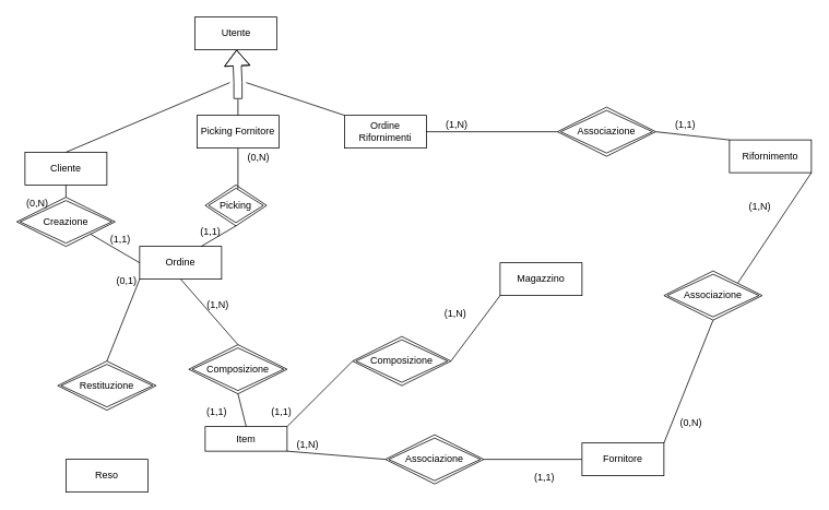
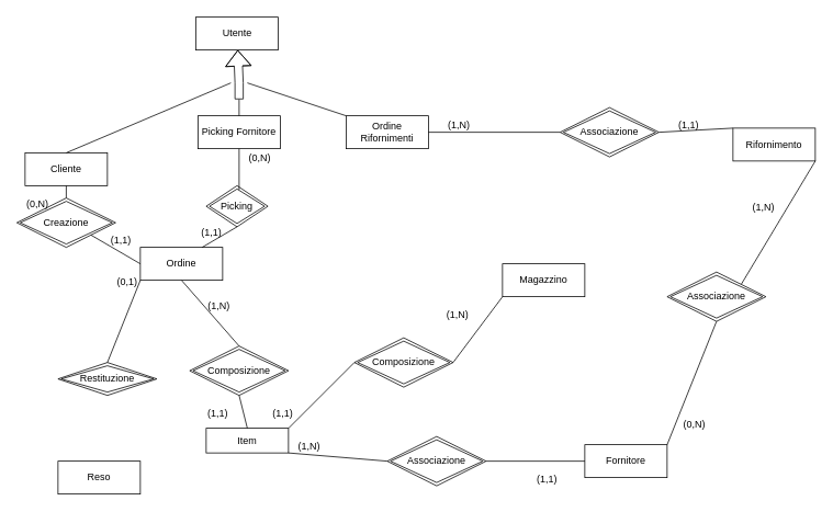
  <mxCell id="0" />
  <mxCell id="1" parent="0" />
  <mxCell id="2" value="" style="shape=flexArrow;endArrow=classic;html=1;rounded=0;" edge="1" parent="1" source="54"><mxGeometry width="50" height="50" relative="1" as="geometry"><mxPoint x="290" y="120" as="sourcePoint" /><mxPoint x="290" y="60" as="targetPoint" /><Array as="points" /></mxGeometry></mxCell>
  <mxCell id="3" value="Cliente" style="whiteSpace=wrap;html=1;align=center;" vertex="1" parent="1"><mxGeometry x="30" y="185" width="100" height="40" as="geometry" /></mxCell>
  <mxCell id="4" value="Picking Fornitore" style="whiteSpace=wrap;html=1;align=center;" vertex="1" parent="1"><mxGeometry x="240" y="140" width="100" height="40" as="geometry" /></mxCell>
  <mxCell id="5" value="Ordine Rifornimenti" style="whiteSpace=wrap;html=1;align=center;" vertex="1" parent="1"><mxGeometry x="420" y="140" width="100" height="40" as="geometry" /></mxCell>
  <mxCell id="6" value="Creazione" style="shape=rhombus;double=1;perimeter=rhombusPerimeter;whiteSpace=wrap;html=1;align=center;" vertex="1" parent="1"><mxGeometry x="20" y="240" width="120" height="60" as="geometry" /></mxCell>
  <mxCell id="7" value="Ordine" style="whiteSpace=wrap;html=1;align=center;" vertex="1" parent="1"><mxGeometry x="170" y="300" width="100" height="40" as="geometry" /></mxCell>
  <mxCell id="8" value="" style="endArrow=none;html=1;rounded=0;entryX=0.5;entryY=0;entryDx=0;entryDy=0;exitX=0.5;exitY=1;exitDx=0;exitDy=0;" edge="1" parent="1" source="3" target="6"><mxGeometry relative="1" as="geometry"><mxPoint x="130" y="190" as="sourcePoint" /><mxPoint x="400" y="130" as="targetPoint" /></mxGeometry></mxCell>
  <mxCell id="9" value="(0,N)" style="resizable=0;html=1;whiteSpace=wrap;align=left;verticalAlign=bottom;" connectable="0" vertex="1" parent="8"><mxGeometry x="-1" relative="1" as="geometry"><mxPoint x="-50" y="30" as="offset" /></mxGeometry></mxCell>
  <mxCell id="10" value="" style="endArrow=none;html=1;rounded=0;exitX=1;exitY=1;exitDx=0;exitDy=0;entryX=0;entryY=0.5;entryDx=0;entryDy=0;" edge="1" parent="1" source="6" target="7"><mxGeometry relative="1" as="geometry"><mxPoint x="140" y="190" as="sourcePoint" /><mxPoint x="140" y="230" as="targetPoint" /></mxGeometry></mxCell>
  <mxCell id="11" value="(1,1)" style="resizable=0;html=1;whiteSpace=wrap;align=right;verticalAlign=bottom;" connectable="0" vertex="1" parent="10"><mxGeometry x="1" relative="1" as="geometry"><mxPoint x="-10" y="-20" as="offset" /></mxGeometry></mxCell>
  <mxCell id="12" value="" style="endArrow=none;html=1;rounded=0;exitX=0.5;exitY=0;exitDx=0;exitDy=0;" edge="1" parent="1" source="3"><mxGeometry relative="1" as="geometry"><mxPoint x="200" y="260" as="sourcePoint" /><mxPoint x="280" y="100" as="targetPoint" /></mxGeometry></mxCell>
  <mxCell id="13" value="" style="endArrow=none;html=1;rounded=0;exitX=0.5;exitY=0;exitDx=0;exitDy=0;" edge="1" parent="1" source="4"><mxGeometry relative="1" as="geometry"><mxPoint x="210" y="270" as="sourcePoint" /><mxPoint x="290" y="120" as="targetPoint" /></mxGeometry></mxCell>
  <mxCell id="14" value="" style="endArrow=none;html=1;rounded=0;entryX=0;entryY=0;entryDx=0;entryDy=0;" edge="1" parent="1" target="5"><mxGeometry relative="1" as="geometry"><mxPoint x="300" y="100" as="sourcePoint" /><mxPoint x="280" y="280" as="targetPoint" /></mxGeometry></mxCell>
  <mxCell id="15" value="Item" style="whiteSpace=wrap;html=1;align=center;" vertex="1" parent="1"><mxGeometry x="250" y="520" width="100" height="30" as="geometry" /></mxCell>
  <mxCell id="16" value="Composizione" style="shape=rhombus;double=1;perimeter=rhombusPerimeter;whiteSpace=wrap;html=1;align=center;" vertex="1" parent="1"><mxGeometry x="230" y="420" width="120" height="60" as="geometry" /></mxCell>
  <mxCell id="17" value="" style="endArrow=none;html=1;rounded=0;exitX=0.5;exitY=1;exitDx=0;exitDy=0;entryX=0.5;entryY=0;entryDx=0;entryDy=0;" edge="1" parent="1" source="7" target="16"><mxGeometry relative="1" as="geometry"><mxPoint x="140" y="190" as="sourcePoint" /><mxPoint x="140" y="230" as="targetPoint" /></mxGeometry></mxCell>
  <mxCell id="18" value="(1,N)" style="resizable=0;html=1;whiteSpace=wrap;align=right;verticalAlign=bottom;" connectable="0" vertex="1" parent="17"><mxGeometry x="1" relative="1" as="geometry"><mxPoint x="-10" y="-40" as="offset" /></mxGeometry></mxCell>
  <mxCell id="19" value="" style="endArrow=none;html=1;rounded=0;exitX=0.5;exitY=1;exitDx=0;exitDy=0;entryX=0.5;entryY=0;entryDx=0;entryDy=0;" edge="1" parent="1" source="16" target="15"><mxGeometry relative="1" as="geometry"><mxPoint x="150" y="200" as="sourcePoint" /><mxPoint x="150" y="240" as="targetPoint" /></mxGeometry></mxCell>
- <mxCell id="20" value="Reso" style="whiteSpace=wrap;html=1;align=center;" vertex="1" parent="1"><mxGeometry x="80" y="560" width="100" height="40" as="geometry" /></mxCell>
- <mxCell id="21" value="Restituzione" style="shape=rhombus;double=1;perimeter=rhombusPerimeter;whiteSpace=wrap;html=1;align=center;" vertex="1" parent="1"><mxGeometry x="70" y="440" width="120" height="60" as="geometry" /></mxCell>
+ <mxCell id="20" value="Reso" style="whiteSpace=wrap;html=1;align=center;" vertex="1" parent="1"><mxGeometry x="70" y="560" width="100" height="40" as="geometry" /></mxCell>
+ <mxCell id="21" value="Restituzione" style="shape=rhombus;double=1;perimeter=rhombusPerimeter;whiteSpace=wrap;html=1;align=center;" vertex="1" parent="1"><mxGeometry x="70" y="440" width="120" height="40" as="geometry" /></mxCell>
  <mxCell id="22" value="" style="endArrow=none;html=1;rounded=0;exitX=0;exitY=1;exitDx=0;exitDy=0;entryX=0.5;entryY=0;entryDx=0;entryDy=0;" edge="1" parent="1" source="7" target="21"><mxGeometry relative="1" as="geometry"><mxPoint x="320" y="280" as="sourcePoint" /><mxPoint x="320" y="310" as="targetPoint" /></mxGeometry></mxCell>
  <mxCell id="23" value="(0,1)" style="resizable=0;html=1;whiteSpace=wrap;align=left;verticalAlign=bottom;" connectable="0" vertex="1" parent="22"><mxGeometry x="-1" relative="1" as="geometry"><mxPoint x="-30" y="10" as="offset" /></mxGeometry></mxCell>
  <mxCell id="24" value="Fornitore" style="whiteSpace=wrap;html=1;align=center;" vertex="1" parent="1"><mxGeometry x="710" y="540" width="100" height="40" as="geometry" /></mxCell>
  <mxCell id="25" value="Associazione" style="shape=rhombus;double=1;perimeter=rhombusPerimeter;whiteSpace=wrap;html=1;align=center;" vertex="1" parent="1"><mxGeometry x="470" y="530" width="120" height="60" as="geometry" /></mxCell>
  <mxCell id="26" value="" style="endArrow=none;html=1;rounded=0;exitX=1;exitY=1;exitDx=0;exitDy=0;entryX=0;entryY=0.5;entryDx=0;entryDy=0;" edge="1" parent="1" source="15" target="25"><mxGeometry relative="1" as="geometry"><mxPoint x="320" y="370" as="sourcePoint" /><mxPoint x="320" y="430" as="targetPoint" /><Array as="points" /></mxGeometry></mxCell>
  <mxCell id="27" value="(1,1)" style="resizable=0;html=1;whiteSpace=wrap;align=left;verticalAlign=bottom;" connectable="0" vertex="1" parent="26"><mxGeometry x="-1" relative="1" as="geometry"><mxPoint x="-100" y="-40" as="offset" /></mxGeometry></mxCell>
  <mxCell id="28" value="Magazzino" style="whiteSpace=wrap;html=1;align=center;" vertex="1" parent="1"><mxGeometry x="610" y="320" width="100" height="40" as="geometry" /></mxCell>
  <mxCell id="29" value="Composizione" style="shape=rhombus;double=1;perimeter=rhombusPerimeter;whiteSpace=wrap;html=1;align=center;" vertex="1" parent="1"><mxGeometry x="430" y="410" width="120" height="60" as="geometry" /></mxCell>
  <mxCell id="30" value="" style="endArrow=none;html=1;rounded=0;exitX=1;exitY=0;exitDx=0;exitDy=0;entryX=0;entryY=0.5;entryDx=0;entryDy=0;" edge="1" parent="1" source="15" target="29"><mxGeometry relative="1" as="geometry"><mxPoint x="370" y="470" as="sourcePoint" /><mxPoint x="450" y="530" as="targetPoint" /><Array as="points" /></mxGeometry></mxCell>
  <mxCell id="31" value="(1,N)" style="resizable=0;html=1;whiteSpace=wrap;align=left;verticalAlign=bottom;" connectable="0" vertex="1" parent="30"><mxGeometry x="-1" relative="1" as="geometry"><mxPoint x="10" y="30" as="offset" /></mxGeometry></mxCell>
  <mxCell id="32" value="" style="endArrow=none;html=1;rounded=0;exitX=1;exitY=0.5;exitDx=0;exitDy=0;entryX=0;entryY=1;entryDx=0;entryDy=0;" edge="1" parent="1" source="29" target="28"><mxGeometry relative="1" as="geometry"><mxPoint x="370" y="430" as="sourcePoint" /><mxPoint x="460" y="390" as="targetPoint" /><Array as="points" /></mxGeometry></mxCell>
  <mxCell id="33" value="(1,N)" style="resizable=0;html=1;whiteSpace=wrap;align=right;verticalAlign=bottom;" connectable="0" vertex="1" parent="32"><mxGeometry x="1" relative="1" as="geometry"><mxPoint x="-40" y="30" as="offset" /></mxGeometry></mxCell>
- <mxCell id="34" value="Rifornimento" style="whiteSpace=wrap;html=1;align=center;" vertex="1" parent="1"><mxGeometry x="890" y="170" width="100" height="40" as="geometry" /></mxCell>
+ <mxCell id="34" value="Rifornimento" style="whiteSpace=wrap;html=1;align=center;" vertex="1" parent="1"><mxGeometry x="890" y="155" width="100" height="40" as="geometry" /></mxCell>
  <mxCell id="35" value="" style="endArrow=none;html=1;rounded=0;entryX=0;entryY=0;entryDx=0;entryDy=0;exitX=1;exitY=0.5;exitDx=0;exitDy=0;" edge="1" parent="1" source="49" target="34"><mxGeometry relative="1" as="geometry"><mxPoint x="310" y="110" as="sourcePoint" /><mxPoint x="430" y="150" as="targetPoint" /></mxGeometry></mxCell>
  <mxCell id="36" value="" style="endArrow=none;html=1;rounded=0;exitX=0.5;exitY=1;exitDx=0;exitDy=0;entryX=1;entryY=0;entryDx=0;entryDy=0;" edge="1" parent="1" source="47" target="24"><mxGeometry relative="1" as="geometry"><mxPoint x="560" y="200" as="sourcePoint" /><mxPoint x="690" y="430" as="targetPoint" /><Array as="points" /></mxGeometry></mxCell>
  <mxCell id="37" value="Picking" style="shape=rhombus;double=1;perimeter=rhombusPerimeter;whiteSpace=wrap;html=1;align=center;" vertex="1" parent="1"><mxGeometry x="250" y="225" width="75" height="50" as="geometry" /></mxCell>
  <mxCell id="38" value="" style="endArrow=none;html=1;rounded=0;exitX=0.5;exitY=1;exitDx=0;exitDy=0;" edge="1" parent="1" source="4"><mxGeometry relative="1" as="geometry"><mxPoint x="300" y="490" as="sourcePoint" /><mxPoint x="290" y="230" as="targetPoint" /></mxGeometry></mxCell>
  <mxCell id="39" value="(0,N)" style="resizable=0;html=1;whiteSpace=wrap;align=left;verticalAlign=bottom;" connectable="0" vertex="1" parent="38"><mxGeometry x="-1" relative="1" as="geometry"><mxPoint x="10" y="20" as="offset" /></mxGeometry></mxCell>
  <mxCell id="40" value="" style="endArrow=none;html=1;rounded=0;exitX=0.5;exitY=1;exitDx=0;exitDy=0;entryX=0.75;entryY=0;entryDx=0;entryDy=0;" edge="1" parent="1" source="37" target="7"><mxGeometry relative="1" as="geometry"><mxPoint x="310" y="500" as="sourcePoint" /><mxPoint x="320" y="540" as="targetPoint" /></mxGeometry></mxCell>
  <mxCell id="41" value="(1,1)" style="resizable=0;html=1;whiteSpace=wrap;align=right;verticalAlign=bottom;" connectable="0" vertex="1" parent="40"><mxGeometry x="1" relative="1" as="geometry"><mxPoint x="25" y="-10" as="offset" /></mxGeometry></mxCell>
  <mxCell id="42" value="" style="endArrow=none;html=1;rounded=0;exitX=1;exitY=0.5;exitDx=0;exitDy=0;entryX=0;entryY=0.5;entryDx=0;entryDy=0;" edge="1" parent="1" source="25" target="24"><mxGeometry relative="1" as="geometry"><mxPoint x="360" y="570" as="sourcePoint" /><mxPoint x="550" y="640" as="targetPoint" /><Array as="points" /></mxGeometry></mxCell>
  <mxCell id="43" value="(1,1)" style="resizable=0;html=1;whiteSpace=wrap;align=left;verticalAlign=bottom;" connectable="0" vertex="1" parent="1"><mxGeometry x="650" y="590" as="geometry" /></mxCell>
  <mxCell id="44" value="(0,N)" style="resizable=0;html=1;whiteSpace=wrap;align=left;verticalAlign=bottom;" connectable="0" vertex="1" parent="1"><mxGeometry x="840" y="500" as="geometry"><mxPoint x="-12" y="24" as="offset" /></mxGeometry></mxCell>
  <mxCell id="45" value="(1,N)" style="resizable=0;html=1;whiteSpace=wrap;align=left;verticalAlign=bottom;" connectable="0" vertex="1" parent="1"><mxGeometry x="830" y="260" as="geometry"><mxPoint x="82" as="offset" /></mxGeometry></mxCell>
  <mxCell id="46" value="" style="endArrow=none;html=1;rounded=0;exitX=1;exitY=1;exitDx=0;exitDy=0;entryX=1;entryY=0;entryDx=0;entryDy=0;" edge="1" parent="1" source="34" target="47"><mxGeometry relative="1" as="geometry"><mxPoint x="720" y="120" as="sourcePoint" /><mxPoint x="940" y="680" as="targetPoint" /><Array as="points" /></mxGeometry></mxCell>
  <mxCell id="47" value="Associazione" style="shape=rhombus;double=1;perimeter=rhombusPerimeter;whiteSpace=wrap;html=1;align=center;" vertex="1" parent="1"><mxGeometry x="810" y="330" width="120" height="60" as="geometry" /></mxCell>
  <mxCell id="48" value="" style="endArrow=none;html=1;rounded=0;entryX=0;entryY=0.5;entryDx=0;entryDy=0;exitX=1;exitY=0.5;exitDx=0;exitDy=0;" edge="1" parent="1" source="5" target="49"><mxGeometry relative="1" as="geometry"><mxPoint x="520" y="160" as="sourcePoint" /><mxPoint x="800" y="60" as="targetPoint" /></mxGeometry></mxCell>
  <mxCell id="49" value="Associazione" style="shape=rhombus;double=1;perimeter=rhombusPerimeter;whiteSpace=wrap;html=1;align=center;" vertex="1" parent="1"><mxGeometry x="680" y="130" width="120" height="60" as="geometry" /></mxCell>
  <mxCell id="50" value="(1,N)" style="resizable=0;html=1;whiteSpace=wrap;align=left;verticalAlign=bottom;" connectable="0" vertex="1" parent="1"><mxGeometry x="460" y="160" as="geometry"><mxPoint x="82" as="offset" /></mxGeometry></mxCell>
  <mxCell id="51" value="(1,1)" style="resizable=0;html=1;whiteSpace=wrap;align=left;verticalAlign=bottom;" connectable="0" vertex="1" parent="1"><mxGeometry x="740" y="160" as="geometry"><mxPoint x="82" as="offset" /></mxGeometry></mxCell>
  <mxCell id="52" value="(1,1)" style="resizable=0;html=1;whiteSpace=wrap;align=left;verticalAlign=bottom;" connectable="0" vertex="1" parent="1"><mxGeometry x="329" y="510" as="geometry" /></mxCell>
  <mxCell id="53" value="" style="shape=flexArrow;endArrow=classic;html=1;rounded=0;" edge="1" parent="1" target="54"><mxGeometry width="50" height="50" relative="1" as="geometry"><mxPoint x="290" y="120" as="sourcePoint" /><mxPoint x="290" y="60" as="targetPoint" /><Array as="points"><mxPoint x="290" y="100" /></Array></mxGeometry></mxCell>
  <mxCell id="54" value="Utente" style="whiteSpace=wrap;html=1;align=center;" vertex="1" parent="1"><mxGeometry x="237.5" y="20" width="100" height="40" as="geometry" /></mxCell>
